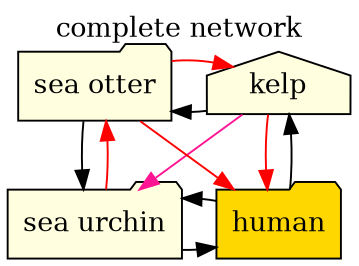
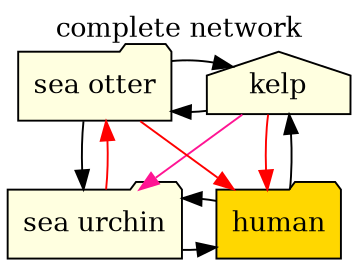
  digraph {
    label="complete network"
    labelloc=t
    node [fillcolor=lightyellow shape=folder style=filled]
    edge [color=black]
    n1 [label=kelp shape=house]
    n2 [label="sea otter"]
    n3 [label="sea urchin"]
    n4 [fillcolor=gold label=human]
    subgraph sub_1 {
      rank=same
      n1
      n2
    }
    subgraph sub_2 {
      rank=same
      n3
      n4
    }
    n1 -> n2
    n1 -> n3 [color=deeppink]
    n1 -> n4 [color=red]
-   n2 -> n1 [color=red]
+   n2 -> n1
    n2 -> n3
    n2 -> n4 [color=red]
    n3 -> n2 [color=red]
    n3 -> n4
    n4 -> n1
    n4 -> n3
  }
